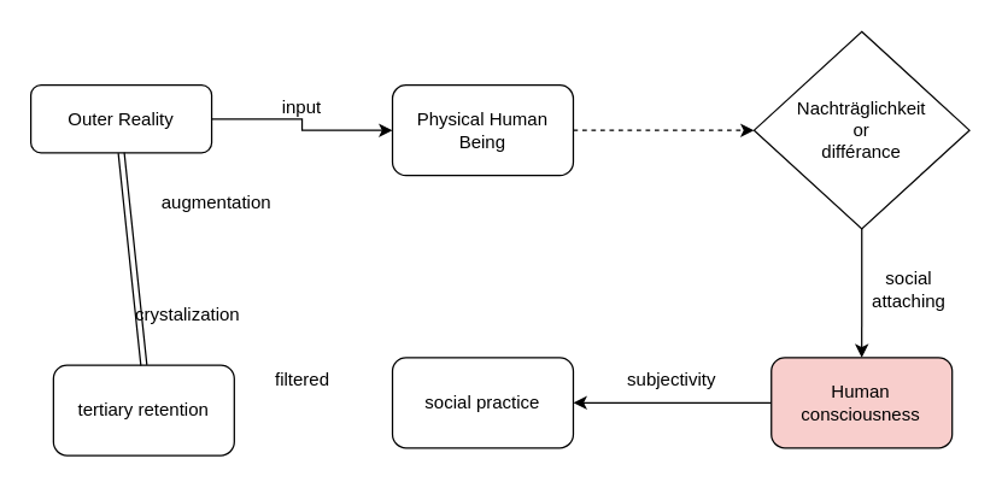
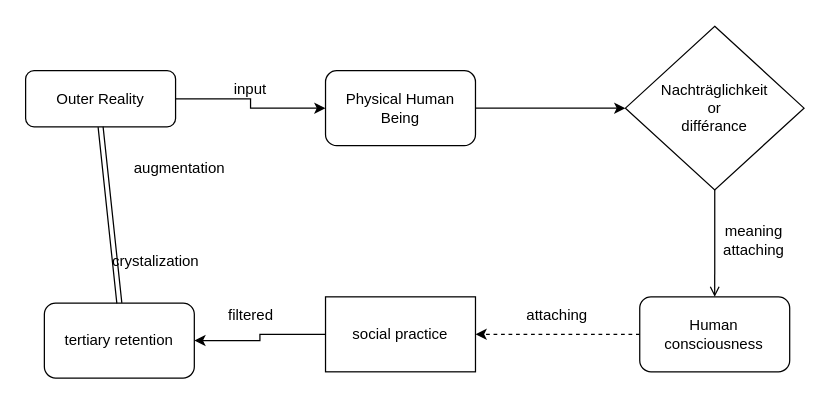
  <mxCell id="0" />
  <mxCell id="1" parent="0" />
  <mxCell id="2" style="edgeStyle=orthogonalEdgeStyle;rounded=0;orthogonalLoop=1;jettySize=auto;html=1;exitX=1;exitY=0.5;exitDx=0;exitDy=0;entryX=0;entryY=0.5;entryDx=0;entryDy=0;" edge="1" parent="1" source="3" target="4"><mxGeometry relative="1" as="geometry" /></mxCell>
  <mxCell id="3" value="Outer Reality" style="rounded=1;whiteSpace=wrap;html=1;" vertex="1" parent="1"><mxGeometry x="20" y="56" width="120" height="45" as="geometry" /></mxCell>
  <mxCell id="4" value="Physical Human Being" style="rounded=1;whiteSpace=wrap;html=1;" vertex="1" parent="1"><mxGeometry x="260" y="56" width="120" height="60" as="geometry" /></mxCell>
  <mxCell id="5" value="input" style="text;html=1;align=center;verticalAlign=middle;whiteSpace=wrap;rounded=0;" vertex="1" parent="1"><mxGeometry x="170" y="56" width="60" height="30" as="geometry" /></mxCell>
- <mxCell id="6" style="edgeStyle=orthogonalEdgeStyle;rounded=0;orthogonalLoop=1;jettySize=auto;html=1;entryX=1;entryY=0.5;entryDx=0;entryDy=0;" edge="1" parent="1" source="7" target="13"><mxGeometry relative="1" as="geometry" /></mxCell>
- <mxCell id="7" value="Human consciousness" style="rounded=1;whiteSpace=wrap;html=1;fillColor=#f8cecc;" vertex="1" parent="1"><mxGeometry x="511.45" y="237" width="120" height="60" as="geometry" /></mxCell>
- <mxCell id="8" style="edgeStyle=orthogonalEdgeStyle;rounded=0;orthogonalLoop=1;jettySize=auto;html=1;exitX=0.5;exitY=1;exitDx=0;exitDy=0;entryX=0.5;entryY=0;entryDx=0;entryDy=0;" edge="1" parent="1" source="9" target="7"><mxGeometry relative="1" as="geometry" /></mxCell>
+ <mxCell id="6" style="edgeStyle=orthogonalEdgeStyle;rounded=0;orthogonalLoop=1;jettySize=auto;html=1;entryX=1;entryY=0.5;entryDx=0;entryDy=0;dashed=1;" edge="1" parent="1" source="7" target="13"><mxGeometry relative="1" as="geometry" /></mxCell>
+ <mxCell id="7" value="Human consciousness" style="rounded=1;whiteSpace=wrap;html=1;" vertex="1" parent="1"><mxGeometry x="511.45" y="237" width="120" height="60" as="geometry" /></mxCell>
+ <mxCell id="8" style="edgeStyle=orthogonalEdgeStyle;rounded=0;orthogonalLoop=1;jettySize=auto;html=1;exitX=0.5;exitY=1;exitDx=0;exitDy=0;entryX=0.5;entryY=0;entryDx=0;entryDy=0;endArrow=open;" edge="1" parent="1" source="9" target="7"><mxGeometry relative="1" as="geometry" /></mxCell>
  <mxCell id="9" value="Nachträglichkeit&lt;div&gt;or&lt;/div&gt;&lt;div&gt;différance&lt;br&gt;&lt;/div&gt;" style="rhombus;whiteSpace=wrap;html=1;" vertex="1" parent="1"><mxGeometry x="500" y="20.5" width="142.91" height="131" as="geometry" /></mxCell>
- <mxCell id="10" style="edgeStyle=orthogonalEdgeStyle;rounded=0;orthogonalLoop=1;jettySize=auto;html=1;exitX=1;exitY=0.5;exitDx=0;exitDy=0;entryX=0;entryY=0.5;entryDx=0;entryDy=0;dashed=1;" edge="1" parent="1" source="4" target="9"><mxGeometry relative="1" as="geometry" /></mxCell>
- <mxCell id="11" value="social attaching" style="text;html=1;align=center;verticalAlign=middle;whiteSpace=wrap;rounded=0;" vertex="1" parent="1"><mxGeometry x="573.45" y="177" width="60" height="30" as="geometry" /></mxCell>
- <mxCell id="13" value="social practice" style="rounded=1;whiteSpace=wrap;html=1;" vertex="1" parent="1"><mxGeometry x="260" y="237" width="120" height="60" as="geometry" /></mxCell>
- <mxCell id="14" value="subjectivity" style="text;html=1;align=center;verticalAlign=middle;resizable=0;points=[];autosize=1;strokeColor=none;fillColor=none;" vertex="1" parent="1"><mxGeometry x="405" y="237" width="80" height="30" as="geometry" /></mxCell>
+ <mxCell id="10" style="edgeStyle=orthogonalEdgeStyle;rounded=0;orthogonalLoop=1;jettySize=auto;html=1;exitX=1;exitY=0.5;exitDx=0;exitDy=0;entryX=0;entryY=0.5;entryDx=0;entryDy=0;" edge="1" parent="1" source="4" target="9"><mxGeometry relative="1" as="geometry" /></mxCell>
+ <mxCell id="11" value="meaning attaching" style="text;html=1;align=center;verticalAlign=middle;whiteSpace=wrap;rounded=0;" vertex="1" parent="1"><mxGeometry x="573.45" y="177" width="60" height="30" as="geometry" /></mxCell>
+ <mxCell id="12" value="" style="edgeStyle=orthogonalEdgeStyle;rounded=0;orthogonalLoop=1;jettySize=auto;html=1;" edge="1" parent="1" source="13" target="15"><mxGeometry relative="1" as="geometry" /></mxCell>
+ <mxCell id="13" value="social practice" style="whiteSpace=wrap;html=1;rounded=0;" vertex="1" parent="1"><mxGeometry x="260" y="237" width="120" height="60" as="geometry" /></mxCell>
+ <mxCell id="14" value="attaching" style="text;html=1;align=center;verticalAlign=middle;resizable=0;points=[];autosize=1;strokeColor=none;fillColor=none;" vertex="1" parent="1"><mxGeometry x="405" y="237" width="80" height="30" as="geometry" /></mxCell>
  <mxCell id="15" value="tertiary retention" style="whiteSpace=wrap;html=1;rounded=1;" vertex="1" parent="1"><mxGeometry x="35" y="242" width="120" height="60" as="geometry" /></mxCell>
  <mxCell id="16" value="filtered" style="text;html=1;align=center;verticalAlign=middle;resizable=0;points=[];autosize=1;strokeColor=none;fillColor=none;" vertex="1" parent="1"><mxGeometry x="170" y="237" width="60" height="30" as="geometry" /></mxCell>
  <mxCell id="17" value="" style="shape=link;html=1;rounded=0;entryX=0.5;entryY=1;entryDx=0;entryDy=0;exitX=0.5;exitY=0;exitDx=0;exitDy=0;" edge="1" parent="1" source="15" target="3"><mxGeometry relative="1" as="geometry"><mxPoint x="-40" y="157" as="sourcePoint" /><mxPoint x="120" y="157" as="targetPoint" /></mxGeometry></mxCell>
  <mxCell id="18" value="augmentation" style="resizable=0;html=1;whiteSpace=wrap;align=left;verticalAlign=bottom;" connectable="0" vertex="1" parent="17"><mxGeometry x="-1" relative="1" as="geometry"><mxPoint x="10" y="-100" as="offset" /></mxGeometry></mxCell>
  <mxCell id="19" value="crystalization" style="resizable=0;html=1;whiteSpace=wrap;align=right;verticalAlign=bottom;" connectable="0" vertex="1" parent="17"><mxGeometry x="1" relative="1" as="geometry"><mxPoint x="80" y="116" as="offset" /></mxGeometry></mxCell>
